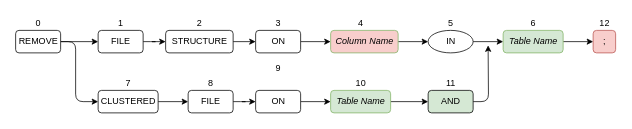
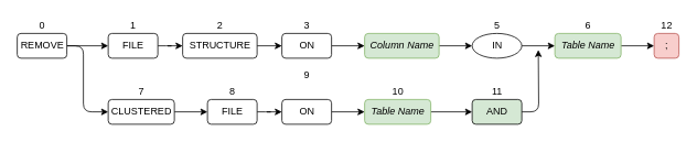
  <mxCell id="0" />
  <mxCell id="1" parent="0" />
  <mxCell id="2" style="edgeStyle=orthogonalEdgeStyle;orthogonalLoop=1;jettySize=auto;html=1;exitX=1;exitY=0.5;exitDx=0;exitDy=0;entryX=0;entryY=0.5;entryDx=0;entryDy=0;entryPerimeter=0;" parent="1" source="4" target="12" edge="1"><mxGeometry relative="1" as="geometry"><mxPoint x="130" y="55" as="targetPoint" /></mxGeometry></mxCell>
  <mxCell id="3" style="edgeStyle=orthogonalEdgeStyle;orthogonalLoop=1;jettySize=auto;html=1;exitX=1;exitY=0.5;exitDx=0;exitDy=0;entryX=0;entryY=0.5;entryDx=0;entryDy=0;" parent="1" source="4" target="27" edge="1"><mxGeometry relative="1" as="geometry"><Array as="points"><mxPoint x="100" y="55" /><mxPoint x="100" y="135" /></Array></mxGeometry></mxCell>
  <mxCell id="4" value="REMOVE" style="html=1;rounded=1;" parent="1" vertex="1"><mxGeometry x="20" y="40" width="60" height="30" as="geometry" /></mxCell>
  <mxCell id="5" value="0" style="text;html=1;align=center;verticalAlign=middle;resizable=0;points=[];autosize=1;rounded=1;" parent="1" vertex="1"><mxGeometry x="40" y="20" width="20" height="20" as="geometry" /></mxCell>
  <mxCell id="6" value=";" style="html=1;fillColor=#f8cecc;strokeColor=#b85450;rounded=1;" parent="1" vertex="1"><mxGeometry x="790" y="40" width="30" height="30" as="geometry" /></mxCell>
  <mxCell id="7" value="12" style="text;html=1;align=center;verticalAlign=middle;resizable=0;points=[];autosize=1;rounded=1;" parent="1" vertex="1"><mxGeometry x="790" y="20" width="30" height="20" as="geometry" /></mxCell>
  <mxCell id="8" style="edgeStyle=orthogonalEdgeStyle;orthogonalLoop=1;jettySize=auto;html=1;exitX=1;exitY=0.5;exitDx=0;exitDy=0;entryX=0;entryY=0.5;entryDx=0;entryDy=0;" parent="1" source="9" target="22" edge="1"><mxGeometry relative="1" as="geometry" /></mxCell>
- <mxCell id="9" value="&lt;i&gt;Column Name&lt;/i&gt;" style="html=1;fillColor=#f8cecc;strokeColor=#82b366;rounded=1;" parent="1" vertex="1"><mxGeometry x="440" y="40" width="90" height="30" as="geometry" /></mxCell>
- <mxCell id="10" value="4" style="text;html=1;align=center;verticalAlign=middle;resizable=0;points=[];autosize=1;rounded=1;" parent="1" vertex="1"><mxGeometry x="470" y="20" width="20" height="20" as="geometry" /></mxCell>
+ <mxCell id="9" value="&lt;i&gt;Column Name&lt;/i&gt;" style="html=1;fillColor=#d5e8d4;strokeColor=#82b366;rounded=1;" parent="1" vertex="1"><mxGeometry x="440" y="40" width="90" height="30" as="geometry" /></mxCell>
  <mxCell id="11" style="edgeStyle=orthogonalEdgeStyle;orthogonalLoop=1;jettySize=auto;html=1;exitX=1;exitY=0.5;exitDx=0;exitDy=0;" parent="1" source="12" target="16" edge="1"><mxGeometry relative="1" as="geometry" /></mxCell>
  <mxCell id="12" value="FILE" style="html=1;rounded=1;" parent="1" vertex="1"><mxGeometry x="130" y="40" width="60" height="30" as="geometry" /></mxCell>
  <mxCell id="13" style="edgeStyle=orthogonalEdgeStyle;orthogonalLoop=1;jettySize=auto;html=1;exitX=1;exitY=0.5;exitDx=0;exitDy=0;entryX=0;entryY=0.5;entryDx=0;entryDy=0;" parent="1" source="14" target="6" edge="1"><mxGeometry relative="1" as="geometry" /></mxCell>
  <mxCell id="14" value="&lt;i&gt;Table Name&lt;/i&gt;" style="html=1;fillColor=#d5e8d4;strokeColor=#82b366;rounded=1;" parent="1" vertex="1"><mxGeometry x="670" y="40" width="80" height="30" as="geometry" /></mxCell>
  <mxCell id="15" style="edgeStyle=orthogonalEdgeStyle;orthogonalLoop=1;jettySize=auto;html=1;exitX=1;exitY=0.5;exitDx=0;exitDy=0;entryX=0;entryY=0.5;entryDx=0;entryDy=0;" parent="1" source="16" target="20" edge="1"><mxGeometry relative="1" as="geometry" /></mxCell>
  <mxCell id="16" value="STRUCTURE" style="html=1;rounded=1;" parent="1" vertex="1"><mxGeometry x="220" y="40" width="90" height="30" as="geometry" /></mxCell>
  <mxCell id="17" value="3" style="text;html=1;align=center;verticalAlign=middle;resizable=0;points=[];autosize=1;rounded=1;" parent="1" vertex="1"><mxGeometry x="360" y="20" width="20" height="20" as="geometry" /></mxCell>
  <mxCell id="18" value="1" style="text;html=1;align=center;verticalAlign=middle;resizable=0;points=[];autosize=1;rounded=1;" parent="1" vertex="1"><mxGeometry x="150" y="20" width="20" height="20" as="geometry" /></mxCell>
  <mxCell id="19" style="edgeStyle=orthogonalEdgeStyle;orthogonalLoop=1;jettySize=auto;html=1;exitX=1;exitY=0.5;exitDx=0;exitDy=0;entryX=0;entryY=0.5;entryDx=0;entryDy=0;" parent="1" source="20" target="9" edge="1"><mxGeometry relative="1" as="geometry" /></mxCell>
  <mxCell id="20" value="ON" style="html=1;rounded=1;" parent="1" vertex="1"><mxGeometry x="340" y="40" width="60" height="30" as="geometry" /></mxCell>
  <mxCell id="21" style="edgeStyle=orthogonalEdgeStyle;orthogonalLoop=1;jettySize=auto;html=1;exitX=1;exitY=0.5;exitDx=0;exitDy=0;entryX=0;entryY=0.5;entryDx=0;entryDy=0;" parent="1" source="22" target="14" edge="1"><mxGeometry relative="1" as="geometry" /></mxCell>
  <mxCell id="22" value="IN" style="ellipse;html=1;" parent="1" vertex="1"><mxGeometry x="570" y="40" width="60" height="30" as="geometry" /></mxCell>
  <mxCell id="23" value="5" style="text;html=1;align=center;verticalAlign=middle;resizable=0;points=[];autosize=1;rounded=1;" parent="1" vertex="1"><mxGeometry x="590" y="20" width="20" height="20" as="geometry" /></mxCell>
  <mxCell id="24" value="2" style="text;html=1;align=center;verticalAlign=middle;resizable=0;points=[];autosize=1;rounded=1;" parent="1" vertex="1"><mxGeometry x="255" y="20" width="20" height="20" as="geometry" /></mxCell>
  <mxCell id="25" value="6" style="text;html=1;align=center;verticalAlign=middle;resizable=0;points=[];autosize=1;rounded=1;" parent="1" vertex="1"><mxGeometry x="700" y="20" width="20" height="20" as="geometry" /></mxCell>
  <mxCell id="26" style="edgeStyle=orthogonalEdgeStyle;orthogonalLoop=1;jettySize=auto;html=1;exitX=1;exitY=0.5;exitDx=0;exitDy=0;entryX=0;entryY=0.5;entryDx=0;entryDy=0;" parent="1" source="27" target="30" edge="1"><mxGeometry relative="1" as="geometry" /></mxCell>
  <mxCell id="27" value="CLUSTERED" style="html=1;rounded=1;" parent="1" vertex="1"><mxGeometry x="130" y="120" width="80" height="30" as="geometry" /></mxCell>
  <mxCell id="28" value="7" style="text;html=1;align=center;verticalAlign=middle;resizable=0;points=[];autosize=1;rounded=1;" parent="1" vertex="1"><mxGeometry x="160" y="100" width="20" height="20" as="geometry" /></mxCell>
  <mxCell id="29" style="edgeStyle=orthogonalEdgeStyle;orthogonalLoop=1;jettySize=auto;html=1;exitX=1;exitY=0.5;exitDx=0;exitDy=0;" parent="1" source="30" target="34" edge="1"><mxGeometry relative="1" as="geometry" /></mxCell>
  <mxCell id="30" value="FILE" style="html=1;rounded=1;" parent="1" vertex="1"><mxGeometry x="250" y="120" width="60" height="30" as="geometry" /></mxCell>
  <mxCell id="31" value="8" style="text;html=1;align=center;verticalAlign=middle;resizable=0;points=[];autosize=1;rounded=1;" parent="1" vertex="1"><mxGeometry x="270" y="100" width="20" height="20" as="geometry" /></mxCell>
  <mxCell id="32" value="9" style="text;html=1;align=center;verticalAlign=middle;resizable=0;points=[];autosize=1;rounded=1;" parent="1" vertex="1"><mxGeometry x="360" y="80" width="20" height="20" as="geometry" /></mxCell>
  <mxCell id="33" style="edgeStyle=orthogonalEdgeStyle;orthogonalLoop=1;jettySize=auto;html=1;exitX=1;exitY=0.5;exitDx=0;exitDy=0;entryX=0;entryY=0.5;entryDx=0;entryDy=0;" parent="1" source="34" target="36" edge="1"><mxGeometry relative="1" as="geometry" /></mxCell>
  <mxCell id="34" value="ON" style="html=1;rounded=1;" parent="1" vertex="1"><mxGeometry x="340" y="120" width="60" height="30" as="geometry" /></mxCell>
  <mxCell id="35" style="edgeStyle=orthogonalEdgeStyle;orthogonalLoop=1;jettySize=auto;html=1;exitX=1;exitY=0.5;exitDx=0;exitDy=0;entryX=0;entryY=0.5;entryDx=0;entryDy=0;" parent="1" source="36" target="39" edge="1"><mxGeometry relative="1" as="geometry" /></mxCell>
  <mxCell id="36" value="&lt;i&gt;Table Name&lt;/i&gt;" style="html=1;fillColor=#d5e8d4;strokeColor=#82b366;rounded=1;" parent="1" vertex="1"><mxGeometry x="440" y="120" width="80" height="30" as="geometry" /></mxCell>
  <mxCell id="37" value="10" style="text;html=1;align=center;verticalAlign=middle;resizable=0;points=[];autosize=1;rounded=1;" parent="1" vertex="1"><mxGeometry x="465" y="100" width="30" height="20" as="geometry" /></mxCell>
  <mxCell id="38" style="edgeStyle=orthogonalEdgeStyle;orthogonalLoop=1;jettySize=auto;html=1;exitX=1;exitY=0.5;exitDx=0;exitDy=0;" parent="1" source="39" edge="1"><mxGeometry relative="1" as="geometry"><mxPoint x="650" y="60" as="targetPoint" /></mxGeometry></mxCell>
  <mxCell id="39" value="AND" style="html=1;rounded=1;fillColor=#d5e8d4;" parent="1" vertex="1"><mxGeometry x="570" y="120" width="60" height="30" as="geometry" /></mxCell>
  <mxCell id="40" value="11" style="text;html=1;align=center;verticalAlign=middle;resizable=0;points=[];autosize=1;rounded=1;" parent="1" vertex="1"><mxGeometry x="585" y="100" width="30" height="20" as="geometry" /></mxCell>
